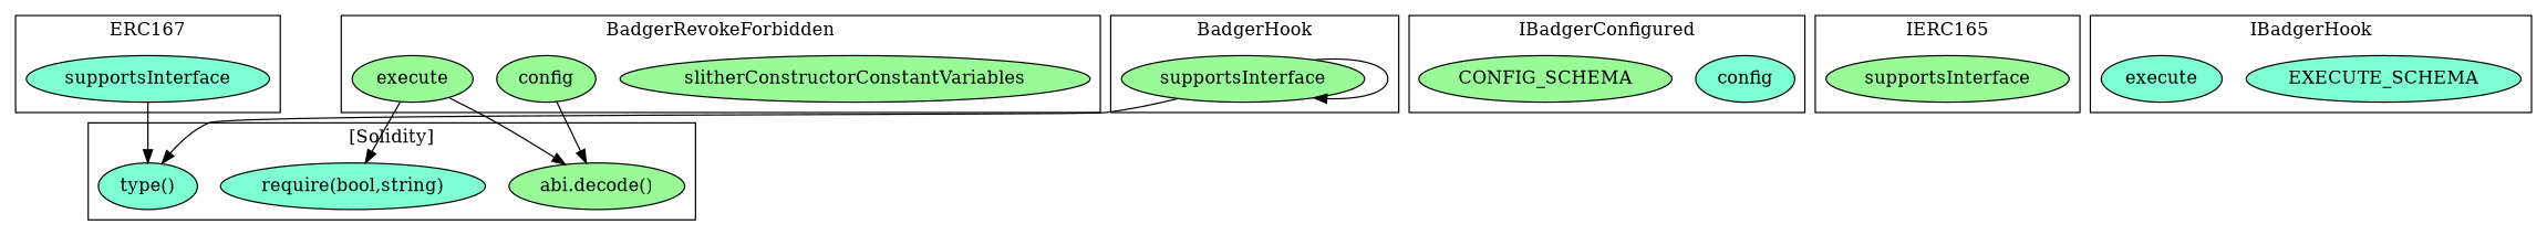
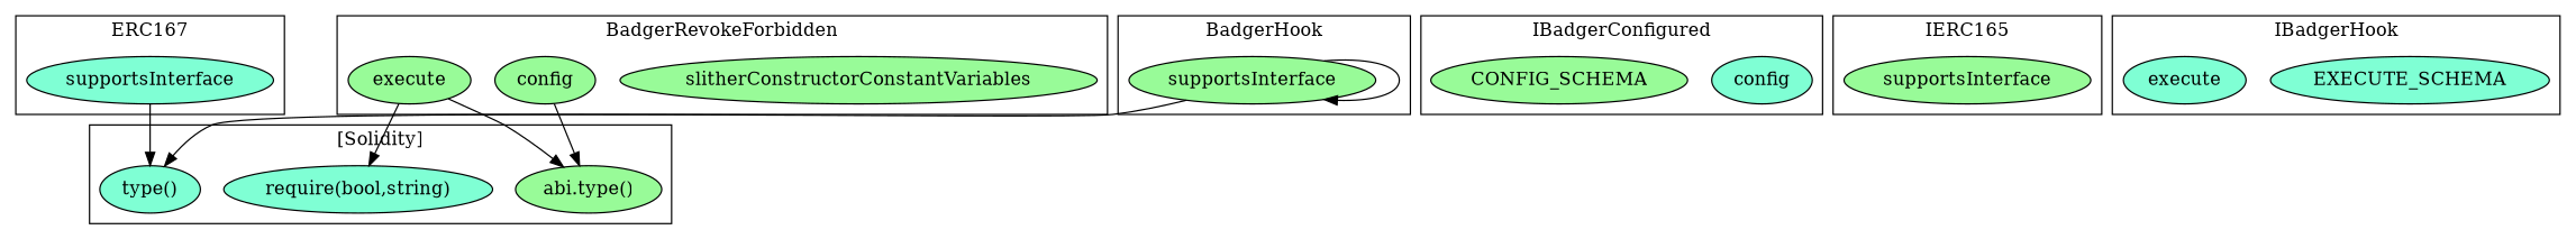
  strict digraph {
    node [fillcolor=palegreen style=filled]
    n1 [fillcolor=aquamarine label=supportsInterface]
    n2 [fillcolor=aquamarine label=config]
    n3 [label=CONFIG_SCHEMA]
    n4 [label=slitherConstructorConstantVariables]
    n5 [label=config]
    n6 [label=execute]
    n7 [label=supportsInterface]
    n8 [fillcolor=aquamarine label=EXECUTE_SCHEMA]
    n9 [fillcolor=aquamarine label=execute]
    n10 [label=supportsInterface]
    "type()" [fillcolor=aquamarine]
-   "abi.decode()"
+   "abi.decode()" [label="abi.type()"]
    "require(bool,string)" [fillcolor=aquamarine]
    subgraph cluster_1 {
      label=ERC167
      n1
    }
    subgraph cluster_2 {
      label=IBadgerConfigured
      n2
      n3
    }
    subgraph cluster_3 {
      label=BadgerRevokeForbidden
      n4
      n5
      n6
    }
    subgraph cluster_4 {
      label=IERC165
      n7
    }
    subgraph cluster_5 {
      label=IBadgerHook
      n8
      n9
    }
    subgraph cluster_6 {
      label=BadgerHook
      n10
    }
    subgraph cluster_7 {
      label="[Solidity]"
      "type()"
      "abi.decode()"
      "require(bool,string)"
    }
    n1 -> "type()"
    n5 -> "abi.decode()"
    n6 -> "abi.decode()"
    n6 -> "require(bool,string)"
    n10 -> n10
    n10 -> "type()"
  }
